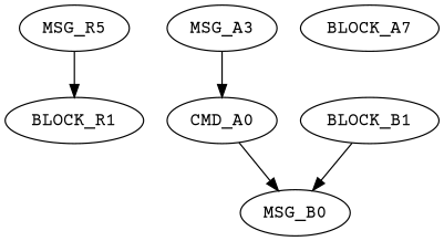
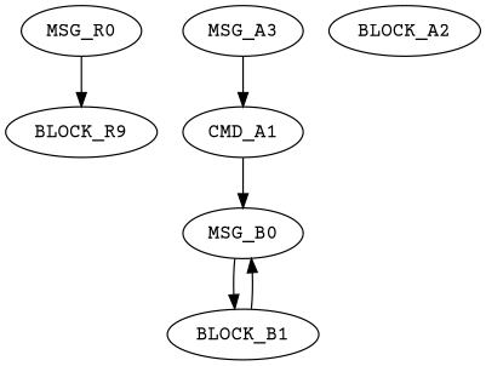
  digraph {
    fontname="Courier Prime"
    node [cpu=0 fontname="Courier Prime" pattern=R toffs=0 type=tmsg]
    edge [fontname="Courier Prime" type=defdst]
-   MSG_R0 [evtno=2 fid=1 gid=4048 par=0 patentry=true label=MSG_R5]
-   BLOCK_R1 [patexit=true qlo=1 tperiod=100000000 type=block toffs=""]
+   MSG_R0 [evtno=2 fid=1 gid=4048 par=0 patentry=true]
+   BLOCK_R1 [patexit=true qlo=1 tperiod=100000000 type=block label=BLOCK_R9 toffs=""]
    n3 [evtno=1 fid=1 gid=4048 label=MSG_A3 par=0 patentry=true pattern=A]
-   CMD_A1 [pattern=A qty=1 type=flow vabs=true label=CMD_A0]
+   CMD_A1 [pattern=A qty=1 type=flow vabs=true]
    MSG_B0 [evtno=2 fid=1 gid=4048 par=0 patentry=true]
    BLOCK_B1 [patexit=true qlo=1 tperiod=100000000 type=block toffs=""]
-   BLOCK_A2 [patexit=true pattern=A qlo=1 tperiod=100000000 type=block label=BLOCK_A7 toffs=""]
+   BLOCK_A2 [patexit=true pattern=A qlo=1 tperiod=100000000 type=block toffs=""]
    MSG_R0 -> BLOCK_R1
    n3 -> CMD_A1
    CMD_A1 -> MSG_B0
+   MSG_B0 -> BLOCK_B1
    BLOCK_B1 -> MSG_B0
  }
